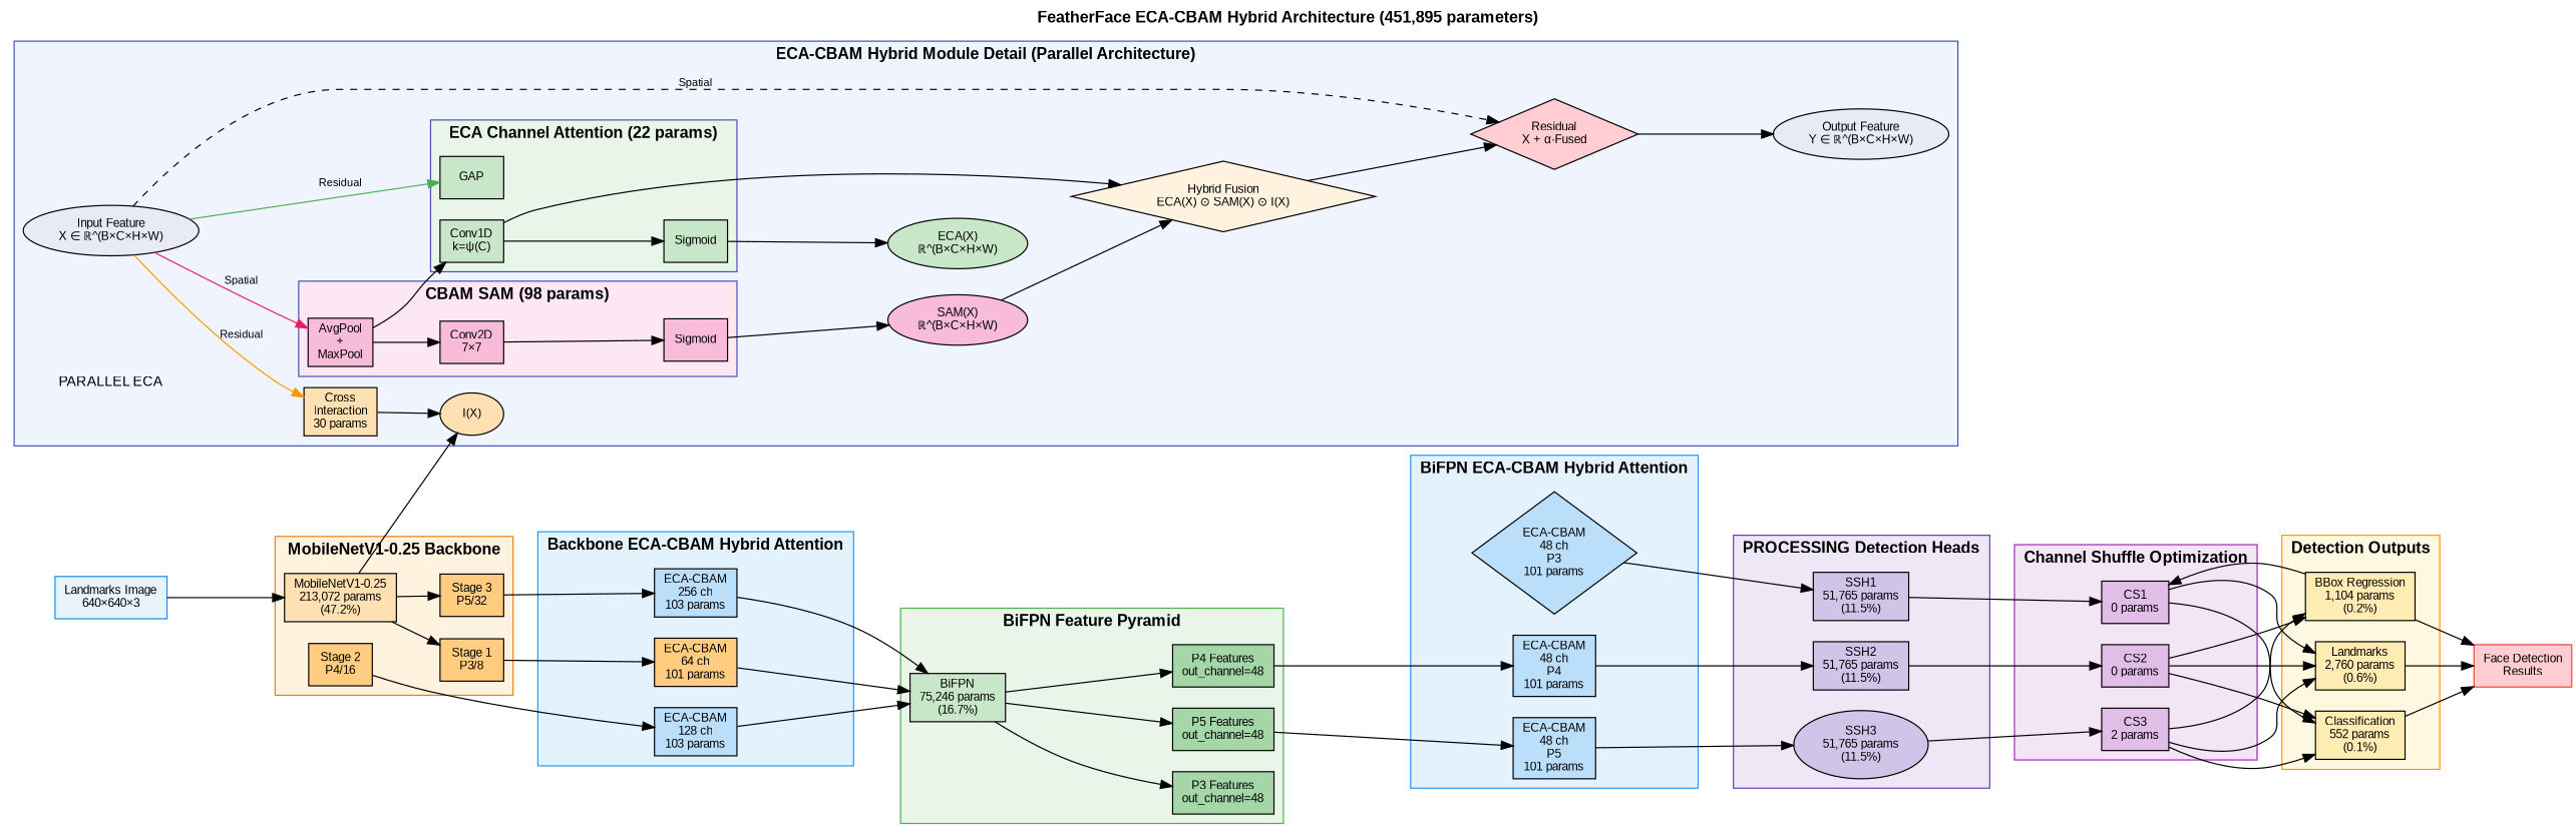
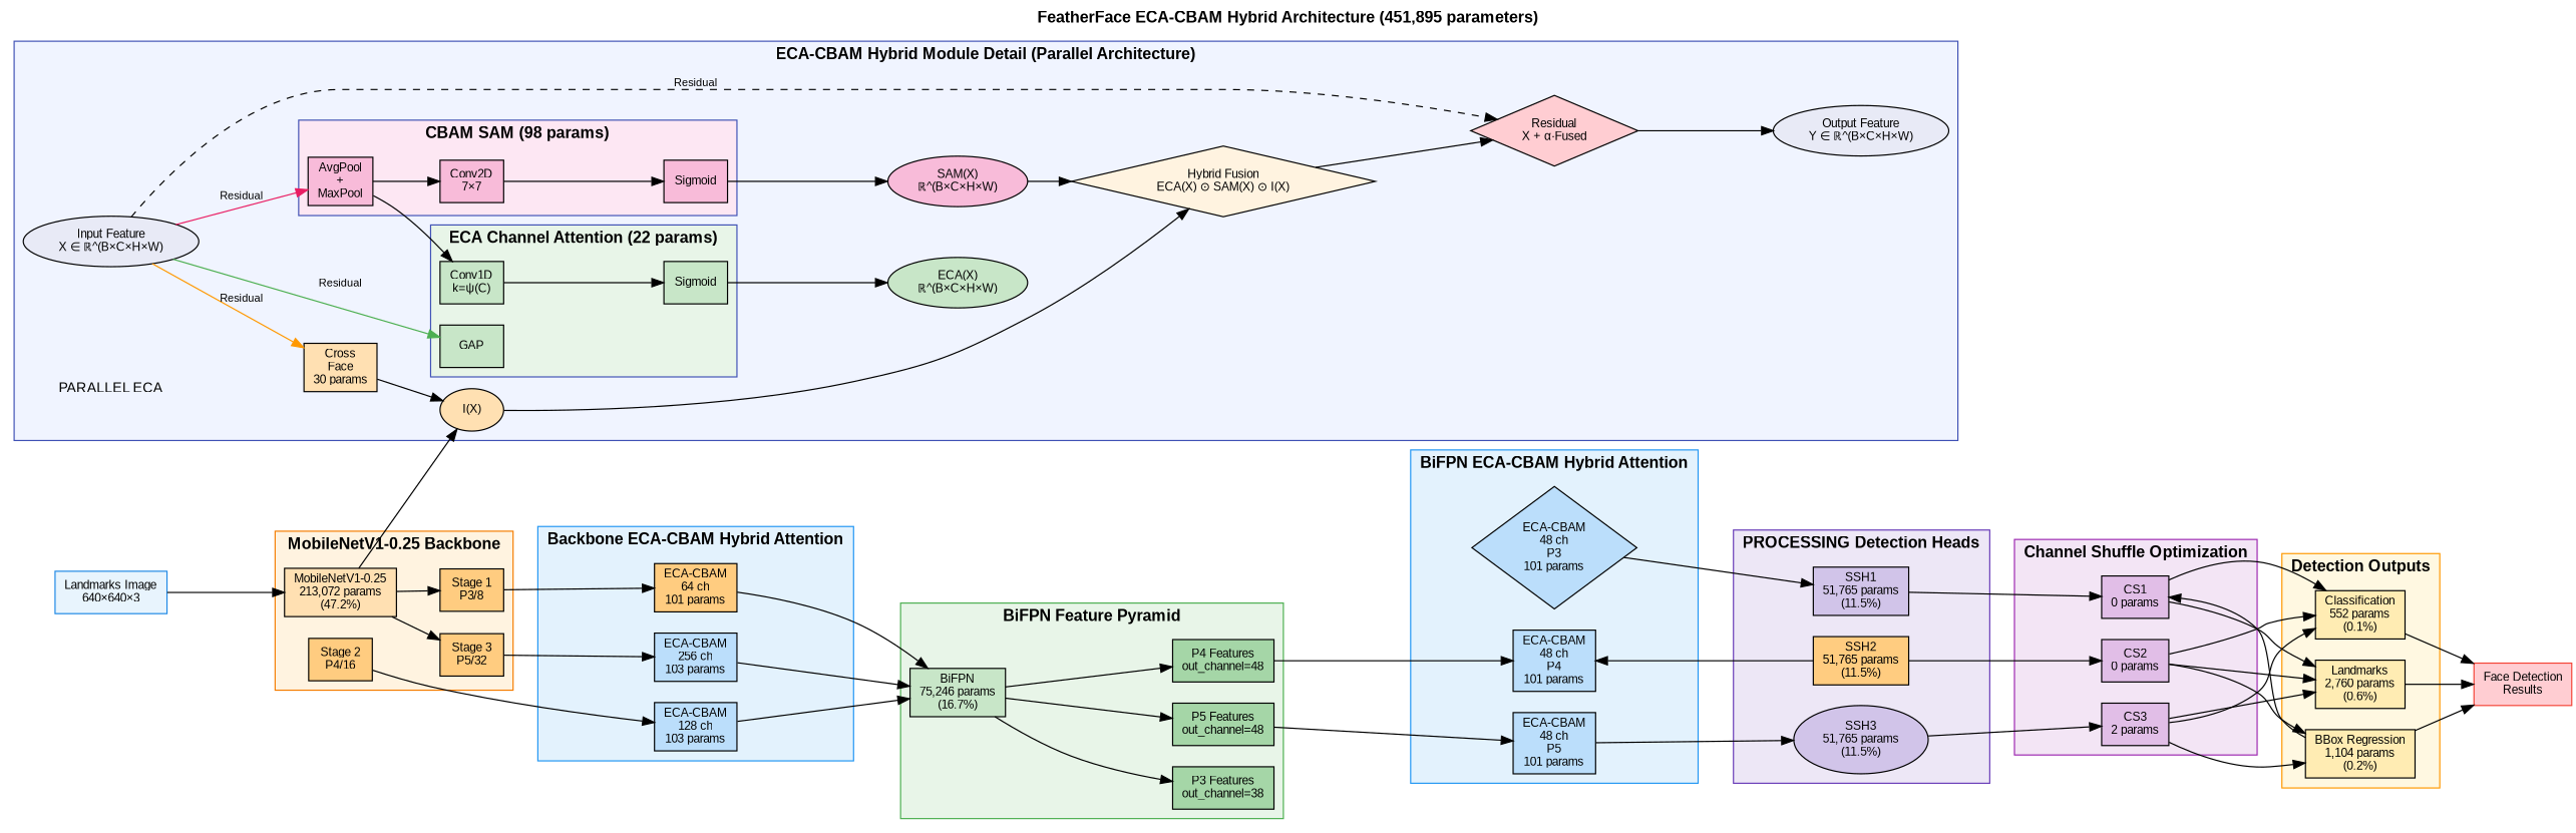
  digraph {
    fontname="Arial Bold"
    fontsize=14
    label="FeatherFace ECA-CBAM Hybrid Architecture (451,895 parameters)"
    labelloc=t
    rankdir=LR
    node [fillcolor="#BBDEFB" fontname=Arial fontsize=10 shape=box style=filled]
    edge [fontname=Arial fontsize=9]
    n1 [fillcolor="#FFE0B2" label="MobileNetV1-0.25\n213,072 params\n(47.2%)"]
    n2 [fillcolor="#FFCC80" label="Stage 1\nP3/8"]
    n3 [fillcolor="#FFCC80" label="Stage 2\nP4/16"]
    n4 [fillcolor="#FFCC80" label="Stage 3\nP5/32"]
    n5 [fillcolor="#FFCC80" label="ECA-CBAM\n64 ch\n101 params"]
    n6 [label="ECA-CBAM\n128 ch\n103 params"]
    n7 [label="ECA-CBAM\n256 ch\n103 params"]
    n8 [fillcolor="#C8E6C8" label="BiFPN\n75,246 params\n(16.7%)"]
-   n9 [fillcolor="#A5D6A7" label="P3 Features\nout_channel=48"]
+   n9 [fillcolor="#A5D6A7" label="P3 Features\nout_channel=38"]
    n10 [fillcolor="#A5D6A7" label="P4 Features\nout_channel=48"]
    n11 [fillcolor="#A5D6A7" label="P5 Features\nout_channel=48"]
    n12 [label="ECA-CBAM\n48 ch\nP3\n101 params" shape=diamond]
    n13 [label="ECA-CBAM\n48 ch\nP4\n101 params"]
    n14 [label="ECA-CBAM\n48 ch\nP5\n101 params"]
    n15 [fillcolor="#D1C4E9" label="SSH1\n51,765 params\n(11.5%)"]
-   n16 [fillcolor="#D1C4E9" label="SSH2\n51,765 params\n(11.5%)"]
+   n16 [fillcolor="#FFCC80" label="SSH2\n51,765 params\n(11.5%)"]
    n17 [fillcolor="#D1C4E9" label="SSH3\n51,765 params\n(11.5%)" shape=ellipse]
    n18 [fillcolor="#E1BEE7" label="CS1\n0 params"]
    n19 [fillcolor="#E1BEE7" label="CS2\n0 params"]
    n20 [fillcolor="#E1BEE7" label="CS3\n2 params"]
    n21 [fillcolor="#FFECB3" label="Classification\n552 params\n(0.1%)"]
    n22 [fillcolor="#FFECB3" label="BBox Regression\n1,104 params\n(0.2%)"]
    n23 [fillcolor="#FFECB3" label="Landmarks\n2,760 params\n(0.6%)"]
    n24 [fillcolor="#C8E6C8" label=GAP]
    n25 [fillcolor="#C8E6C8" label="Conv1D\nk=ψ(C)"]
    n26 [fillcolor="#C8E6C8" label=Sigmoid]
    n27 [fillcolor="#F8BBD9" label="AvgPool\n+\nMaxPool"]
    n28 [fillcolor="#F8BBD9" label="Conv2D\n7×7"]
    n29 [fillcolor="#F8BBD9" label=Sigmoid]
    n30 [fillcolor="#E8EAF6" label="Input Feature\nX ∈ ℝ^(B×C×H×W)" shape=ellipse]
-   n31 [fillcolor="#FFE0B2" label="Cross\nInteraction\n30 params"]
+   n31 [fillcolor="#FFE0B2" label="Cross\nFace\n30 params"]
    n32 [fillcolor="#FFCDD2" label="Residual\nX + α·Fused" shape=diamond]
    n33 [fillcolor="#FFEB3B" fontsize=12 label="PARALLEL ECA" shape=plaintext style=bold]
    n34 [fillcolor="#C8E6C8" label="ECA(X)\nℝ^(B×C×H×W)" shape=ellipse]
    n35 [fillcolor="#FFF3E0" label="Hybrid Fusion\nECA(X) ⊙ SAM(X) ⊙ I(X)" shape=diamond]
    n36 [fillcolor="#F8BBD9" label="SAM(X)\nℝ^(B×C×H×W)" shape=ellipse]
    n37 [fillcolor="#FFE0B2" label="I(X)" shape=ellipse]
    n38 [fillcolor="#E8EAF6" label="Output Feature\nY ∈ ℝ^(B×C×H×W)" shape=ellipse]
    n39 [color="#F44336" fillcolor="#FFCDD2" label="Face Detection\nResults"]
    n40 [color="#1E88E5" fillcolor="#E8F4FD" label="Landmarks Image\n640×640×3"]
    subgraph cluster_1 {
      color="#F57C00"
      fillcolor="#FFF3E0"
      label="MobileNetV1-0.25 Backbone"
      style=filled
      n1
      n2
      n3
      n4
    }
    subgraph cluster_2 {
      color="#2196F3"
      fillcolor="#E3F2FD"
      label="Backbone ECA-CBAM Hybrid Attention"
      style=filled
      n5
      n6
      n7
    }
    subgraph cluster_3 {
      color="#4CAF50"
      fillcolor="#E8F5E8"
      label="BiFPN Feature Pyramid"
      style=filled
      n8
      n9
      n10
      n11
    }
    subgraph cluster_4 {
      color="#2196F3"
      fillcolor="#E3F2FD"
      label="BiFPN ECA-CBAM Hybrid Attention"
      style=filled
      n12
      n13
      n14
    }
    subgraph cluster_5 {
      color="#673AB7"
      fillcolor="#EDE7F6"
      label="PROCESSING Detection Heads"
      style=filled
      n15
      n16
      n17
    }
    subgraph cluster_6 {
      color="#9C27B0"
      fillcolor="#F3E5F5"
      label="Channel Shuffle Optimization"
      style=filled
      n18
      n19
      n20
    }
    subgraph cluster_7 {
      color="#FF9800"
      fillcolor="#FFF8E1"
      label="Detection Outputs"
      style=filled
      n21
      n22
      n23
    }
    subgraph cluster_8 {
      color="#3F51B5"
      fillcolor="#F0F4FF"
      label="ECA-CBAM Hybrid Module Detail (Parallel Architecture)"
      style=filled
      n30
      n31
      n32
      n33
      n34
      n35
      n36
      n37
      n38
      subgraph cluster_9 {
        color="#3F51B5"
        fillcolor="#E8F5E8"
        label="ECA Channel Attention (22 params)"
        style=filled
        n24
        n25
        n26
      }
      subgraph cluster_10 {
        color="#3F51B5"
        fillcolor="#FDE7F3"
        label="CBAM SAM (98 params)"
        style=filled
        n27
        n28
        n29
      }
    }
    n1 -> n2
    n1 -> n4
    n1 -> n37
    n2 -> n5
    n3 -> n6
    n4 -> n7
    n5 -> n8
    n6 -> n8
    n7 -> n8
    n8 -> n9
    n8 -> n10
    n8 -> n11
    n10 -> n13
    n11 -> n14
    n12 -> n15
-   n13 -> n16
+   n16 -> n13
    n14 -> n17
    n15 -> n18
    n16 -> n19
    n17 -> n20
    n18 -> n21
    n18 -> n23
    n19 -> n21
    n19 -> n22
    n19 -> n23
    n20 -> n21
    n20 -> n22
    n20 -> n23
    n21 -> n39
    n22 -> n18
    n22 -> n39
    n23 -> n39
    n25 -> n26
    n26 -> n34
    n27 -> n25
    n27 -> n28
    n28 -> n29
    n29 -> n36
    n30 -> n24 [color="#4CAF50" label=Residual]
-   n30 -> n27 [color="#E91E63" label=Spatial]
+   n30 -> n27 [color="#E91E63" label=Residual]
    n30 -> n31 [color="#FF9800" label=Residual]
-   n30 -> n32 [label=Spatial style=dashed]
+   n30 -> n32 [label=Residual style=dashed]
    n31 -> n37
    n32 -> n38
    n35 -> n32
    n36 -> n35
-   n25 -> n35
+   n37 -> n35
    n40 -> n1
  }
